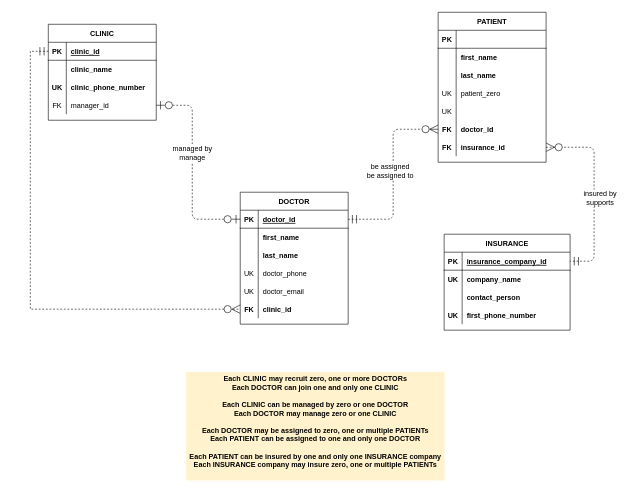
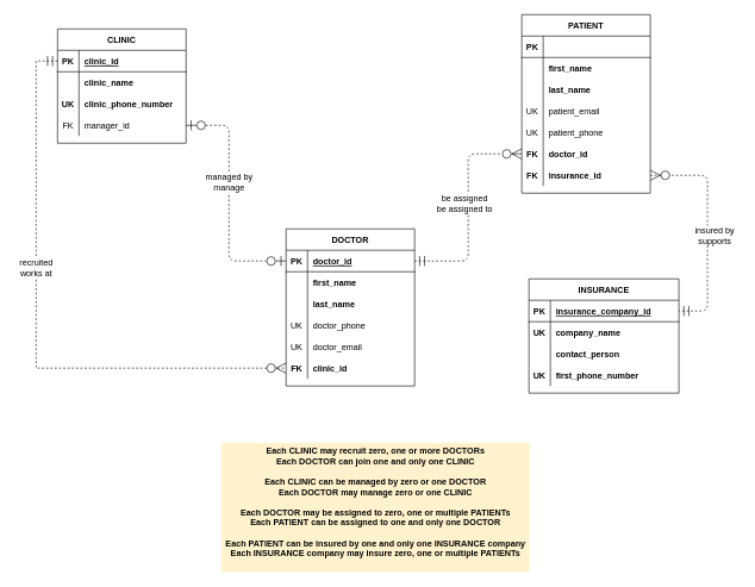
  <mxCell id="0" />
  <mxCell id="1" parent="0" />
  <mxCell id="2" value="CLINIC" style="shape=table;startSize=30;container=1;collapsible=1;childLayout=tableLayout;fixedRows=1;rowLines=0;fontStyle=1;align=center;resizeLast=1;" parent="1" vertex="1"><mxGeometry x="80" y="40" width="180" height="160" as="geometry" /></mxCell>
  <mxCell id="3" value="" style="shape=partialRectangle;collapsible=0;dropTarget=0;pointerEvents=0;fillColor=none;top=0;left=0;bottom=1;right=0;points=[[0,0.5],[1,0.5]];portConstraint=eastwest;" parent="2" vertex="1"><mxGeometry y="30" width="180" height="30" as="geometry" /></mxCell>
  <mxCell id="4" value="PK" style="shape=partialRectangle;connectable=0;fillColor=none;top=0;left=0;bottom=0;right=0;fontStyle=1;overflow=hidden;" parent="3" vertex="1"><mxGeometry width="30" height="30" as="geometry"><mxRectangle width="30" height="30" as="alternateBounds" /></mxGeometry></mxCell>
  <mxCell id="5" value="clinic_id" style="shape=partialRectangle;connectable=0;fillColor=none;top=0;left=0;bottom=0;right=0;align=left;spacingLeft=6;fontStyle=5;overflow=hidden;" parent="3" vertex="1"><mxGeometry x="30" width="150" height="30" as="geometry"><mxRectangle width="150" height="30" as="alternateBounds" /></mxGeometry></mxCell>
  <mxCell id="6" value="" style="shape=partialRectangle;collapsible=0;dropTarget=0;pointerEvents=0;fillColor=none;top=0;left=0;bottom=0;right=0;points=[[0,0.5],[1,0.5]];portConstraint=eastwest;" parent="2" vertex="1"><mxGeometry y="60" width="180" height="30" as="geometry" /></mxCell>
  <mxCell id="7" value="" style="shape=partialRectangle;connectable=0;fillColor=none;top=0;left=0;bottom=0;right=0;editable=1;overflow=hidden;" parent="6" vertex="1"><mxGeometry width="30" height="30" as="geometry"><mxRectangle width="30" height="30" as="alternateBounds" /></mxGeometry></mxCell>
  <mxCell id="8" value="clinic_name" style="shape=partialRectangle;connectable=0;fillColor=none;top=0;left=0;bottom=0;right=0;align=left;spacingLeft=6;overflow=hidden;fontStyle=1" parent="6" vertex="1"><mxGeometry x="30" width="150" height="30" as="geometry"><mxRectangle width="150" height="30" as="alternateBounds" /></mxGeometry></mxCell>
  <mxCell id="9" value="" style="shape=partialRectangle;collapsible=0;dropTarget=0;pointerEvents=0;fillColor=none;top=0;left=0;bottom=0;right=0;points=[[0,0.5],[1,0.5]];portConstraint=eastwest;" parent="2" vertex="1"><mxGeometry y="90" width="180" height="30" as="geometry" /></mxCell>
  <mxCell id="10" value="UK" style="shape=partialRectangle;connectable=0;fillColor=none;top=0;left=0;bottom=0;right=0;editable=1;overflow=hidden;fontStyle=1" parent="9" vertex="1"><mxGeometry width="30" height="30" as="geometry"><mxRectangle width="30" height="30" as="alternateBounds" /></mxGeometry></mxCell>
  <mxCell id="11" value="clinic_phone_number" style="shape=partialRectangle;connectable=0;fillColor=none;top=0;left=0;bottom=0;right=0;align=left;spacingLeft=6;overflow=hidden;fontStyle=1" parent="9" vertex="1"><mxGeometry x="30" width="150" height="30" as="geometry"><mxRectangle width="150" height="30" as="alternateBounds" /></mxGeometry></mxCell>
  <mxCell id="12" value="" style="shape=partialRectangle;collapsible=0;dropTarget=0;pointerEvents=0;fillColor=none;top=0;left=0;bottom=0;right=0;points=[[0,0.5],[1,0.5]];portConstraint=eastwest;" parent="2" vertex="1"><mxGeometry y="120" width="180" height="30" as="geometry" /></mxCell>
  <mxCell id="13" value="FK" style="shape=partialRectangle;connectable=0;fillColor=none;top=0;left=0;bottom=0;right=0;editable=1;overflow=hidden;fontStyle=0" parent="12" vertex="1"><mxGeometry width="30" height="30" as="geometry"><mxRectangle width="30" height="30" as="alternateBounds" /></mxGeometry></mxCell>
  <mxCell id="14" value="manager_id" style="shape=partialRectangle;connectable=0;fillColor=none;top=0;left=0;bottom=0;right=0;align=left;spacingLeft=6;overflow=hidden;fontStyle=0" parent="12" vertex="1"><mxGeometry x="30" width="150" height="30" as="geometry"><mxRectangle width="150" height="30" as="alternateBounds" /></mxGeometry></mxCell>
  <mxCell id="15" value="DOCTOR" style="shape=table;startSize=30;container=1;collapsible=1;childLayout=tableLayout;fixedRows=1;rowLines=0;fontStyle=1;align=center;resizeLast=1;" parent="1" vertex="1"><mxGeometry x="400" y="320" width="180" height="220" as="geometry" /></mxCell>
  <mxCell id="16" value="" style="shape=partialRectangle;collapsible=0;dropTarget=0;pointerEvents=0;fillColor=none;top=0;left=0;bottom=1;right=0;points=[[0,0.5],[1,0.5]];portConstraint=eastwest;" parent="15" vertex="1"><mxGeometry y="30" width="180" height="30" as="geometry" /></mxCell>
  <mxCell id="17" value="PK" style="shape=partialRectangle;connectable=0;fillColor=none;top=0;left=0;bottom=0;right=0;fontStyle=1;overflow=hidden;" parent="16" vertex="1"><mxGeometry width="30" height="30" as="geometry"><mxRectangle width="30" height="30" as="alternateBounds" /></mxGeometry></mxCell>
  <mxCell id="18" value="doctor_id" style="shape=partialRectangle;connectable=0;fillColor=none;top=0;left=0;bottom=0;right=0;align=left;spacingLeft=6;fontStyle=5;overflow=hidden;" parent="16" vertex="1"><mxGeometry x="30" width="150" height="30" as="geometry"><mxRectangle width="150" height="30" as="alternateBounds" /></mxGeometry></mxCell>
  <mxCell id="19" value="" style="shape=partialRectangle;collapsible=0;dropTarget=0;pointerEvents=0;fillColor=none;top=0;left=0;bottom=0;right=0;points=[[0,0.5],[1,0.5]];portConstraint=eastwest;" parent="15" vertex="1"><mxGeometry y="60" width="180" height="30" as="geometry" /></mxCell>
  <mxCell id="20" value="" style="shape=partialRectangle;connectable=0;fillColor=none;top=0;left=0;bottom=0;right=0;editable=1;overflow=hidden;" parent="19" vertex="1"><mxGeometry width="30" height="30" as="geometry"><mxRectangle width="30" height="30" as="alternateBounds" /></mxGeometry></mxCell>
  <mxCell id="21" value="first_name" style="shape=partialRectangle;connectable=0;fillColor=none;top=0;left=0;bottom=0;right=0;align=left;spacingLeft=6;overflow=hidden;fontStyle=1" parent="19" vertex="1"><mxGeometry x="30" width="150" height="30" as="geometry"><mxRectangle width="150" height="30" as="alternateBounds" /></mxGeometry></mxCell>
  <mxCell id="22" value="" style="shape=partialRectangle;collapsible=0;dropTarget=0;pointerEvents=0;fillColor=none;top=0;left=0;bottom=0;right=0;points=[[0,0.5],[1,0.5]];portConstraint=eastwest;" parent="15" vertex="1"><mxGeometry y="90" width="180" height="30" as="geometry" /></mxCell>
  <mxCell id="23" value="" style="shape=partialRectangle;connectable=0;fillColor=none;top=0;left=0;bottom=0;right=0;editable=1;overflow=hidden;" parent="22" vertex="1"><mxGeometry width="30" height="30" as="geometry"><mxRectangle width="30" height="30" as="alternateBounds" /></mxGeometry></mxCell>
  <mxCell id="24" value="last_name" style="shape=partialRectangle;connectable=0;fillColor=none;top=0;left=0;bottom=0;right=0;align=left;spacingLeft=6;overflow=hidden;fontStyle=1" parent="22" vertex="1"><mxGeometry x="30" width="150" height="30" as="geometry"><mxRectangle width="150" height="30" as="alternateBounds" /></mxGeometry></mxCell>
  <mxCell id="25" value="" style="shape=partialRectangle;collapsible=0;dropTarget=0;pointerEvents=0;fillColor=none;top=0;left=0;bottom=0;right=0;points=[[0,0.5],[1,0.5]];portConstraint=eastwest;" parent="15" vertex="1"><mxGeometry y="120" width="180" height="30" as="geometry" /></mxCell>
  <mxCell id="26" value="UK" style="shape=partialRectangle;connectable=0;fillColor=none;top=0;left=0;bottom=0;right=0;editable=1;overflow=hidden;fontStyle=0" parent="25" vertex="1"><mxGeometry width="30" height="30" as="geometry"><mxRectangle width="30" height="30" as="alternateBounds" /></mxGeometry></mxCell>
  <mxCell id="27" value="doctor_phone" style="shape=partialRectangle;connectable=0;fillColor=none;top=0;left=0;bottom=0;right=0;align=left;spacingLeft=6;overflow=hidden;fontStyle=0" parent="25" vertex="1"><mxGeometry x="30" width="150" height="30" as="geometry"><mxRectangle width="150" height="30" as="alternateBounds" /></mxGeometry></mxCell>
  <mxCell id="28" value="" style="shape=partialRectangle;collapsible=0;dropTarget=0;pointerEvents=0;fillColor=none;top=0;left=0;bottom=0;right=0;points=[[0,0.5],[1,0.5]];portConstraint=eastwest;" parent="15" vertex="1"><mxGeometry y="150" width="180" height="30" as="geometry" /></mxCell>
  <mxCell id="29" value="UK" style="shape=partialRectangle;connectable=0;fillColor=none;top=0;left=0;bottom=0;right=0;editable=1;overflow=hidden;" parent="28" vertex="1"><mxGeometry width="30" height="30" as="geometry"><mxRectangle width="30" height="30" as="alternateBounds" /></mxGeometry></mxCell>
  <mxCell id="30" value="doctor_email" style="shape=partialRectangle;connectable=0;fillColor=none;top=0;left=0;bottom=0;right=0;align=left;spacingLeft=6;overflow=hidden;" parent="28" vertex="1"><mxGeometry x="30" width="150" height="30" as="geometry"><mxRectangle width="150" height="30" as="alternateBounds" /></mxGeometry></mxCell>
  <mxCell id="31" value="" style="shape=partialRectangle;collapsible=0;dropTarget=0;pointerEvents=0;fillColor=none;top=0;left=0;bottom=0;right=0;points=[[0,0.5],[1,0.5]];portConstraint=eastwest;fontStyle=1" vertex="1" parent="15"><mxGeometry y="180" width="180" height="30" as="geometry" /></mxCell>
  <mxCell id="32" value="FK" style="shape=partialRectangle;connectable=0;fillColor=none;top=0;left=0;bottom=0;right=0;editable=1;overflow=hidden;fontStyle=1" vertex="1" parent="31"><mxGeometry width="30" height="30" as="geometry"><mxRectangle width="30" height="30" as="alternateBounds" /></mxGeometry></mxCell>
  <mxCell id="33" value="clinic_id" style="shape=partialRectangle;connectable=0;fillColor=none;top=0;left=0;bottom=0;right=0;align=left;spacingLeft=6;overflow=hidden;fontStyle=1" vertex="1" parent="31"><mxGeometry x="30" width="150" height="30" as="geometry"><mxRectangle width="150" height="30" as="alternateBounds" /></mxGeometry></mxCell>
  <mxCell id="34" value="PATIENT" style="shape=table;startSize=30;container=1;collapsible=1;childLayout=tableLayout;fixedRows=1;rowLines=0;fontStyle=1;align=center;resizeLast=1;" parent="1" vertex="1"><mxGeometry x="730" y="20" width="180" height="250" as="geometry" /></mxCell>
  <mxCell id="35" value="" style="shape=partialRectangle;collapsible=0;dropTarget=0;pointerEvents=0;fillColor=none;top=0;left=0;bottom=1;right=0;points=[[0,0.5],[1,0.5]];portConstraint=eastwest;" parent="34" vertex="1"><mxGeometry y="30" width="180" height="30" as="geometry" /></mxCell>
  <mxCell id="36" value="PK" style="shape=partialRectangle;connectable=0;fillColor=none;top=0;left=0;bottom=0;right=0;fontStyle=1;overflow=hidden;" parent="35" vertex="1"><mxGeometry width="30" height="30" as="geometry"><mxRectangle width="30" height="30" as="alternateBounds" /></mxGeometry></mxCell>
  <mxCell id="37" value="" style="shape=partialRectangle;collapsible=0;dropTarget=0;pointerEvents=0;fillColor=none;top=0;left=0;bottom=0;right=0;points=[[0,0.5],[1,0.5]];portConstraint=eastwest;" parent="34" vertex="1"><mxGeometry y="60" width="180" height="30" as="geometry" /></mxCell>
  <mxCell id="38" value="" style="shape=partialRectangle;connectable=0;fillColor=none;top=0;left=0;bottom=0;right=0;editable=1;overflow=hidden;" parent="37" vertex="1"><mxGeometry width="30" height="30" as="geometry"><mxRectangle width="30" height="30" as="alternateBounds" /></mxGeometry></mxCell>
  <mxCell id="39" value="first_name" style="shape=partialRectangle;connectable=0;fillColor=none;top=0;left=0;bottom=0;right=0;align=left;spacingLeft=6;overflow=hidden;fontStyle=1" parent="37" vertex="1"><mxGeometry x="30" width="150" height="30" as="geometry"><mxRectangle width="150" height="30" as="alternateBounds" /></mxGeometry></mxCell>
  <mxCell id="40" value="" style="shape=partialRectangle;collapsible=0;dropTarget=0;pointerEvents=0;fillColor=none;top=0;left=0;bottom=0;right=0;points=[[0,0.5],[1,0.5]];portConstraint=eastwest;" parent="34" vertex="1"><mxGeometry y="90" width="180" height="30" as="geometry" /></mxCell>
  <mxCell id="41" value="" style="shape=partialRectangle;connectable=0;fillColor=none;top=0;left=0;bottom=0;right=0;editable=1;overflow=hidden;fontStyle=1" parent="40" vertex="1"><mxGeometry width="30" height="30" as="geometry"><mxRectangle width="30" height="30" as="alternateBounds" /></mxGeometry></mxCell>
  <mxCell id="42" value="last_name" style="shape=partialRectangle;connectable=0;fillColor=none;top=0;left=0;bottom=0;right=0;align=left;spacingLeft=6;overflow=hidden;fontStyle=1" parent="40" vertex="1"><mxGeometry x="30" width="150" height="30" as="geometry"><mxRectangle width="150" height="30" as="alternateBounds" /></mxGeometry></mxCell>
  <mxCell id="43" value="" style="shape=partialRectangle;collapsible=0;dropTarget=0;pointerEvents=0;fillColor=none;top=0;left=0;bottom=0;right=0;points=[[0,0.5],[1,0.5]];portConstraint=eastwest;" parent="34" vertex="1"><mxGeometry y="120" width="180" height="30" as="geometry" /></mxCell>
  <mxCell id="44" value="UK" style="shape=partialRectangle;connectable=0;fillColor=none;top=0;left=0;bottom=0;right=0;editable=1;overflow=hidden;fontStyle=0" parent="43" vertex="1"><mxGeometry width="30" height="30" as="geometry"><mxRectangle width="30" height="30" as="alternateBounds" /></mxGeometry></mxCell>
- <mxCell id="45" value="patient_zero" style="shape=partialRectangle;connectable=0;fillColor=none;top=0;left=0;bottom=0;right=0;align=left;spacingLeft=6;overflow=hidden;fontStyle=0" parent="43" vertex="1"><mxGeometry x="30" width="150" height="30" as="geometry"><mxRectangle width="150" height="30" as="alternateBounds" /></mxGeometry></mxCell>
+ <mxCell id="45" value="patient_email" style="shape=partialRectangle;connectable=0;fillColor=none;top=0;left=0;bottom=0;right=0;align=left;spacingLeft=6;overflow=hidden;fontStyle=0" parent="43" vertex="1"><mxGeometry x="30" width="150" height="30" as="geometry"><mxRectangle width="150" height="30" as="alternateBounds" /></mxGeometry></mxCell>
  <mxCell id="46" value="" style="shape=partialRectangle;collapsible=0;dropTarget=0;pointerEvents=0;fillColor=none;top=0;left=0;bottom=0;right=0;points=[[0,0.5],[1,0.5]];portConstraint=eastwest;" vertex="1" parent="34"><mxGeometry y="150" width="180" height="30" as="geometry" /></mxCell>
  <mxCell id="47" value="UK" style="shape=partialRectangle;connectable=0;fillColor=none;top=0;left=0;bottom=0;right=0;editable=1;overflow=hidden;fontStyle=0" vertex="1" parent="46"><mxGeometry width="30" height="30" as="geometry"><mxRectangle width="30" height="30" as="alternateBounds" /></mxGeometry></mxCell>
+ <mxCell id="48" value="patient_phone" style="shape=partialRectangle;connectable=0;fillColor=none;top=0;left=0;bottom=0;right=0;align=left;spacingLeft=6;overflow=hidden;fontStyle=0" vertex="1" parent="46"><mxGeometry x="30" width="150" height="30" as="geometry"><mxRectangle width="150" height="30" as="alternateBounds" /></mxGeometry></mxCell>
  <mxCell id="49" value="" style="shape=partialRectangle;collapsible=0;dropTarget=0;pointerEvents=0;fillColor=none;top=0;left=0;bottom=0;right=0;points=[[0,0.5],[1,0.5]];portConstraint=eastwest;" vertex="1" parent="34"><mxGeometry y="180" width="180" height="30" as="geometry" /></mxCell>
  <mxCell id="50" value="FK" style="shape=partialRectangle;connectable=0;fillColor=none;top=0;left=0;bottom=0;right=0;editable=1;overflow=hidden;fontStyle=1" vertex="1" parent="49"><mxGeometry width="30" height="30" as="geometry"><mxRectangle width="30" height="30" as="alternateBounds" /></mxGeometry></mxCell>
  <mxCell id="51" value="doctor_id" style="shape=partialRectangle;connectable=0;fillColor=none;top=0;left=0;bottom=0;right=0;align=left;spacingLeft=6;overflow=hidden;fontStyle=1" vertex="1" parent="49"><mxGeometry x="30" width="150" height="30" as="geometry"><mxRectangle width="150" height="30" as="alternateBounds" /></mxGeometry></mxCell>
  <mxCell id="52" value="" style="shape=partialRectangle;collapsible=0;dropTarget=0;pointerEvents=0;fillColor=none;top=0;left=0;bottom=0;right=0;points=[[0,0.5],[1,0.5]];portConstraint=eastwest;" vertex="1" parent="34"><mxGeometry y="210" width="180" height="30" as="geometry" /></mxCell>
  <mxCell id="53" value="FK" style="shape=partialRectangle;connectable=0;fillColor=none;top=0;left=0;bottom=0;right=0;editable=1;overflow=hidden;fontStyle=1" vertex="1" parent="52"><mxGeometry width="30" height="30" as="geometry"><mxRectangle width="30" height="30" as="alternateBounds" /></mxGeometry></mxCell>
  <mxCell id="54" value="insurance_id" style="shape=partialRectangle;connectable=0;fillColor=none;top=0;left=0;bottom=0;right=0;align=left;spacingLeft=6;overflow=hidden;fontStyle=1" vertex="1" parent="52"><mxGeometry x="30" width="150" height="30" as="geometry"><mxRectangle width="150" height="30" as="alternateBounds" /></mxGeometry></mxCell>
  <mxCell id="55" value="INSURANCE" style="shape=table;startSize=30;container=1;collapsible=1;childLayout=tableLayout;fixedRows=1;rowLines=0;fontStyle=1;align=center;resizeLast=1;" parent="1" vertex="1"><mxGeometry x="740" y="390" width="210" height="160" as="geometry" /></mxCell>
  <mxCell id="56" value="" style="shape=partialRectangle;collapsible=0;dropTarget=0;pointerEvents=0;fillColor=none;top=0;left=0;bottom=1;right=0;points=[[0,0.5],[1,0.5]];portConstraint=eastwest;" parent="55" vertex="1"><mxGeometry y="30" width="210" height="30" as="geometry" /></mxCell>
  <mxCell id="57" value="PK" style="shape=partialRectangle;connectable=0;fillColor=none;top=0;left=0;bottom=0;right=0;fontStyle=1;overflow=hidden;" parent="56" vertex="1"><mxGeometry width="30" height="30" as="geometry"><mxRectangle width="30" height="30" as="alternateBounds" /></mxGeometry></mxCell>
  <mxCell id="58" value="insurance_company_id" style="shape=partialRectangle;connectable=0;fillColor=none;top=0;left=0;bottom=0;right=0;align=left;spacingLeft=6;fontStyle=5;overflow=hidden;" parent="56" vertex="1"><mxGeometry x="30" width="180" height="30" as="geometry"><mxRectangle width="180" height="30" as="alternateBounds" /></mxGeometry></mxCell>
  <mxCell id="59" value="" style="shape=partialRectangle;collapsible=0;dropTarget=0;pointerEvents=0;fillColor=none;top=0;left=0;bottom=0;right=0;points=[[0,0.5],[1,0.5]];portConstraint=eastwest;" parent="55" vertex="1"><mxGeometry y="60" width="210" height="30" as="geometry" /></mxCell>
  <mxCell id="60" value="UK" style="shape=partialRectangle;connectable=0;fillColor=none;top=0;left=0;bottom=0;right=0;editable=1;overflow=hidden;fontStyle=1" parent="59" vertex="1"><mxGeometry width="30" height="30" as="geometry"><mxRectangle width="30" height="30" as="alternateBounds" /></mxGeometry></mxCell>
  <mxCell id="61" value="company_name" style="shape=partialRectangle;connectable=0;fillColor=none;top=0;left=0;bottom=0;right=0;align=left;spacingLeft=6;overflow=hidden;fontStyle=1" parent="59" vertex="1"><mxGeometry x="30" width="180" height="30" as="geometry"><mxRectangle width="180" height="30" as="alternateBounds" /></mxGeometry></mxCell>
  <mxCell id="62" value="" style="shape=partialRectangle;collapsible=0;dropTarget=0;pointerEvents=0;fillColor=none;top=0;left=0;bottom=0;right=0;points=[[0,0.5],[1,0.5]];portConstraint=eastwest;" parent="55" vertex="1"><mxGeometry y="90" width="210" height="30" as="geometry" /></mxCell>
  <mxCell id="63" value="" style="shape=partialRectangle;connectable=0;fillColor=none;top=0;left=0;bottom=0;right=0;editable=1;overflow=hidden;fontStyle=1" parent="62" vertex="1"><mxGeometry width="30" height="30" as="geometry"><mxRectangle width="30" height="30" as="alternateBounds" /></mxGeometry></mxCell>
  <mxCell id="64" value="contact_person" style="shape=partialRectangle;connectable=0;fillColor=none;top=0;left=0;bottom=0;right=0;align=left;spacingLeft=6;overflow=hidden;fontStyle=1" parent="62" vertex="1"><mxGeometry x="30" width="180" height="30" as="geometry"><mxRectangle width="180" height="30" as="alternateBounds" /></mxGeometry></mxCell>
  <mxCell id="65" value="" style="shape=partialRectangle;collapsible=0;dropTarget=0;pointerEvents=0;fillColor=none;top=0;left=0;bottom=0;right=0;points=[[0,0.5],[1,0.5]];portConstraint=eastwest;" parent="55" vertex="1"><mxGeometry y="120" width="210" height="30" as="geometry" /></mxCell>
  <mxCell id="66" value="UK" style="shape=partialRectangle;connectable=0;fillColor=none;top=0;left=0;bottom=0;right=0;editable=1;overflow=hidden;fontStyle=1" parent="65" vertex="1"><mxGeometry width="30" height="30" as="geometry"><mxRectangle width="30" height="30" as="alternateBounds" /></mxGeometry></mxCell>
  <mxCell id="67" value="first_phone_number" style="shape=partialRectangle;connectable=0;fillColor=none;top=0;left=0;bottom=0;right=0;align=left;spacingLeft=6;overflow=hidden;fontStyle=1" parent="65" vertex="1"><mxGeometry x="30" width="180" height="30" as="geometry"><mxRectangle width="180" height="30" as="alternateBounds" /></mxGeometry></mxCell>
  <mxCell id="68" value="" style="endArrow=ERzeroToMany;html=1;rounded=0;entryX=0;entryY=0.5;entryDx=0;entryDy=0;edgeStyle=orthogonalEdgeStyle;startArrow=ERmandOne;startFill=0;endFill=1;endSize=12;startSize=12;dashed=1;exitX=0;exitY=0.5;exitDx=0;exitDy=0;" parent="1" target="31" edge="1" source="3"><mxGeometry relative="1" as="geometry"><mxPoint x="360" y="270" as="sourcePoint" /><mxPoint x="500" y="120" as="targetPoint" /><Array as="points"><mxPoint x="50" y="85" /><mxPoint x="50" y="515" /></Array></mxGeometry></mxCell>
  <mxCell id="69" value="" style="endArrow=ERzeroToOne;dashed=1;html=1;exitX=1;exitY=0.5;exitDx=0;exitDy=0;entryX=0;entryY=0.5;entryDx=0;entryDy=0;edgeStyle=orthogonalEdgeStyle;endFill=0;startArrow=ERzeroToOne;startFill=0;endSize=12;startSize=12;" edge="1" parent="1" source="12" target="16"><mxGeometry width="50" height="50" relative="1" as="geometry"><mxPoint x="390" y="210" as="sourcePoint" /><mxPoint x="440" y="160" as="targetPoint" /><Array as="points"><mxPoint x="320" y="175" /><mxPoint x="320" y="365" /></Array></mxGeometry></mxCell>
  <mxCell id="70" value="" style="endArrow=ERzeroToMany;dashed=1;html=1;startSize=12;endSize=12;exitX=1;exitY=0.5;exitDx=0;exitDy=0;entryX=0;entryY=0.5;entryDx=0;entryDy=0;edgeStyle=orthogonalEdgeStyle;startArrow=ERmandOne;startFill=0;endFill=0;" edge="1" parent="1" source="16" target="49"><mxGeometry width="50" height="50" relative="1" as="geometry"><mxPoint x="380" y="120" as="sourcePoint" /><mxPoint x="610" y="115" as="targetPoint" /></mxGeometry></mxCell>
  <mxCell id="71" value="" style="endArrow=ERmandOne;dashed=1;html=1;startSize=12;endSize=12;exitX=1;exitY=0.5;exitDx=0;exitDy=0;entryX=1;entryY=0.5;entryDx=0;entryDy=0;edgeStyle=orthogonalEdgeStyle;endFill=0;startArrow=ERzeroToMany;startFill=1;" edge="1" parent="1" source="52" target="56"><mxGeometry width="50" height="50" relative="1" as="geometry"><mxPoint x="970" y="270" as="sourcePoint" /><mxPoint x="1020" y="220" as="targetPoint" /><Array as="points"><mxPoint x="990" y="245" /><mxPoint x="990" y="435" /></Array></mxGeometry></mxCell>
  <mxCell id="72" value="managed by&lt;br&gt;manage" style="text;html=1;resizable=0;autosize=1;align=center;verticalAlign=middle;points=[];fillColor=none;strokeColor=none;rounded=0;labelBackgroundColor=default;" vertex="1" parent="1"><mxGeometry x="280" y="240" width="80" height="30" as="geometry" /></mxCell>
+ <mxCell id="73" value="recruited&lt;br&gt;works at" style="text;html=1;resizable=0;autosize=1;align=center;verticalAlign=middle;points=[];fillColor=none;strokeColor=none;rounded=0;labelBackgroundColor=default;" vertex="1" parent="1"><mxGeometry x="20" y="360" width="60" height="30" as="geometry" /></mxCell>
  <mxCell id="74" value="be assigned&lt;br&gt;be assigned to" style="text;html=1;resizable=0;autosize=1;align=center;verticalAlign=middle;points=[];fillColor=none;strokeColor=none;rounded=0;labelBackgroundColor=default;" vertex="1" parent="1"><mxGeometry x="605" y="270" width="90" height="30" as="geometry" /></mxCell>
  <mxCell id="75" value="insured by&lt;br&gt;supports" style="text;html=1;resizable=0;autosize=1;align=center;verticalAlign=middle;points=[];fillColor=none;strokeColor=none;rounded=0;labelBackgroundColor=default;" vertex="1" parent="1"><mxGeometry x="965" y="315" width="70" height="30" as="geometry" /></mxCell>
  <mxCell id="76" value="&lt;b&gt;&lt;span&gt;Each CLINIC may recruit zero, one or more DOCTORs&lt;br&gt;Each DOCTOR can join one and only one CLINIC&lt;br&gt;&lt;br&gt;Each CLINIC can be managed by zero or one DOCTOR&lt;br&gt;Each DOCTOR may manage zero or one CLINIC&lt;br&gt;&lt;/span&gt;&lt;br&gt;Each DOCTOR may be assigned to zero, one or multiple PATIENTs&lt;br&gt;Each PATIENT can be assigned to one and only one DOCTOR&lt;br&gt;&lt;br&gt;Each PATIENT can be insured by one and only one INSURANCE company&lt;br&gt;Each INSURANCE company may insure zero, one or multiple PATIENTs&lt;br&gt;&lt;br&gt;&lt;/b&gt;" style="text;html=1;resizable=0;autosize=1;align=center;verticalAlign=middle;points=[];fillColor=#fff2cc;strokeColor=#FFF2CC;rounded=0;labelBackgroundColor=#FFF2CC;" vertex="1" parent="1"><mxGeometry x="310" y="620" width="430" height="180" as="geometry" /></mxCell>
